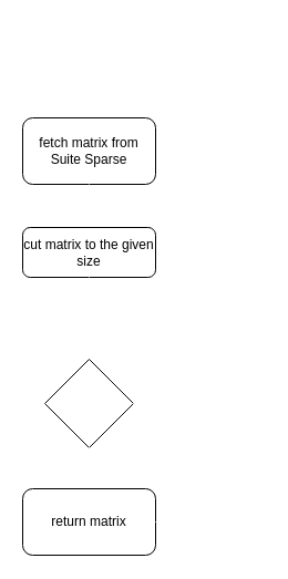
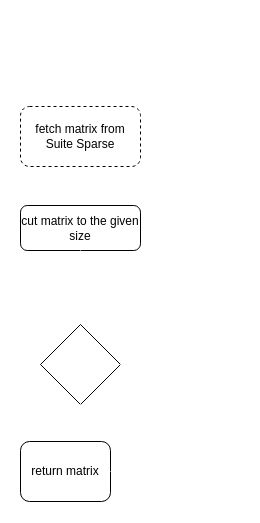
  <mxCell id="0" />
  <mxCell id="1" parent="0" />
  <mxCell id="2" value="" style="ellipse;shape=startState;fillColor=#FFFFFF;strokeColor=#FFFFFF;" parent="1" vertex="1"><mxGeometry x="65" y="20" width="30" height="30" as="geometry" /></mxCell>
  <mxCell id="3" value="" style="edgeStyle=elbowEdgeStyle;elbow=horizontal;verticalAlign=bottom;endArrow=open;endSize=8;strokeColor=#FFFFFF;endFill=1;rounded=0" parent="1" source="2" target="4" edge="1"><mxGeometry x="100" y="40" as="geometry"><mxPoint x="-84.5" y="21" as="targetPoint" /><Array as="points"><mxPoint x="81" y="150" /></Array></mxGeometry></mxCell>
- <mxCell id="4" value="fetch matrix from Suite Sparse&lt;br&gt;" style="rounded=1;whiteSpace=wrap;html=1;" parent="1" vertex="1"><mxGeometry x="20" y="106" width="120" height="60" as="geometry" /></mxCell>
+ <mxCell id="4" value="fetch matrix from Suite Sparse&lt;br&gt;" style="rounded=1;whiteSpace=wrap;html=1;dashed=1;" parent="1" vertex="1"><mxGeometry x="20" y="106" width="120" height="60" as="geometry" /></mxCell>
  <mxCell id="5" value="cut matrix to the given size" style="rounded=1;whiteSpace=wrap;html=1;" parent="1" vertex="1"><mxGeometry x="20" y="205" width="120" height="45" as="geometry" /></mxCell>
- <mxCell id="6" value="return matrix" style="rounded=1;whiteSpace=wrap;html=1;" parent="1" vertex="1"><mxGeometry x="20" y="441" width="120" height="60" as="geometry" /></mxCell>
+ <mxCell id="6" value="return matrix" style="rounded=1;whiteSpace=wrap;html=1;" parent="1" vertex="1"><mxGeometry x="20" y="441" width="90" height="60" as="geometry" /></mxCell>
  <mxCell id="7" value="" style="rhombus;whiteSpace=wrap;html=1;" parent="1" vertex="1"><mxGeometry x="40" y="324" width="80" height="80" as="geometry" /></mxCell>
  <mxCell id="8" value="" style="endArrow=classic;html=1;entryX=0.5;entryY=0;exitX=0.5;exitY=1;strokeColor=#FFFFFF;" parent="1" source="7" target="6" edge="1"><mxGeometry width="50" height="50" relative="1" as="geometry"><mxPoint x="-195" y="552" as="sourcePoint" /><mxPoint x="-145" y="502" as="targetPoint" /></mxGeometry></mxCell>
  <mxCell id="9" value="" style="endArrow=classic;html=1;exitX=0.5;exitY=1;strokeColor=#FFFFFF;" parent="1" source="5" target="7" edge="1"><mxGeometry width="50" height="50" relative="1" as="geometry"><mxPoint x="-195" y="552" as="sourcePoint" /><mxPoint x="-85" y="252" as="targetPoint" /></mxGeometry></mxCell>
- <mxCell id="10" value="" style="endArrow=classic;html=1;entryX=0.5;entryY=0;exitX=0.5;exitY=1;strokeColor=#FFFFFF;" parent="1" source="4" target="5" edge="1"><mxGeometry width="50" height="50" relative="1" as="geometry"><mxPoint x="-195" y="552" as="sourcePoint" /><mxPoint x="-145" y="502" as="targetPoint" /></mxGeometry></mxCell>
  <mxCell id="11" value="" style="endArrow=classic;html=1;entryX=1;entryY=0.5;exitX=1;exitY=0.5;rounded=0;strokeColor=#FFFFFF;" parent="1" source="7" target="4" edge="1"><mxGeometry width="50" height="50" relative="1" as="geometry"><mxPoint x="-195" y="552" as="sourcePoint" /><mxPoint x="-145" y="502" as="targetPoint" /><Array as="points"><mxPoint x="210" y="364" /><mxPoint x="210" y="136" /></Array></mxGeometry></mxCell>
  <mxCell id="12" value="" style="ellipse;html=1;shape=endState;fillColor=#FFFFFF;strokeColor=#FFFFFF;" parent="1" vertex="1"><mxGeometry x="208" y="456" width="30" height="30" as="geometry" /></mxCell>
  <mxCell id="13" value="" style="endArrow=classic;html=1;entryX=0;entryY=0.5;exitX=1;exitY=0.5;strokeColor=#FFFFFF;" parent="1" source="6" target="12" edge="1"><mxGeometry width="50" height="50" relative="1" as="geometry"><mxPoint x="-195" y="552" as="sourcePoint" /><mxPoint x="-145" y="502" as="targetPoint" /></mxGeometry></mxCell>
  <mxCell id="14" value="&lt;font color=&quot;#ffffff&quot;&gt;[matrix is regular]&lt;/font&gt;" style="text;html=1;resizable=0;points=[];autosize=1;align=left;verticalAlign=top;spacingTop=-4;" parent="1" vertex="1"><mxGeometry x="88" y="284" width="110" height="20" as="geometry" /></mxCell>
